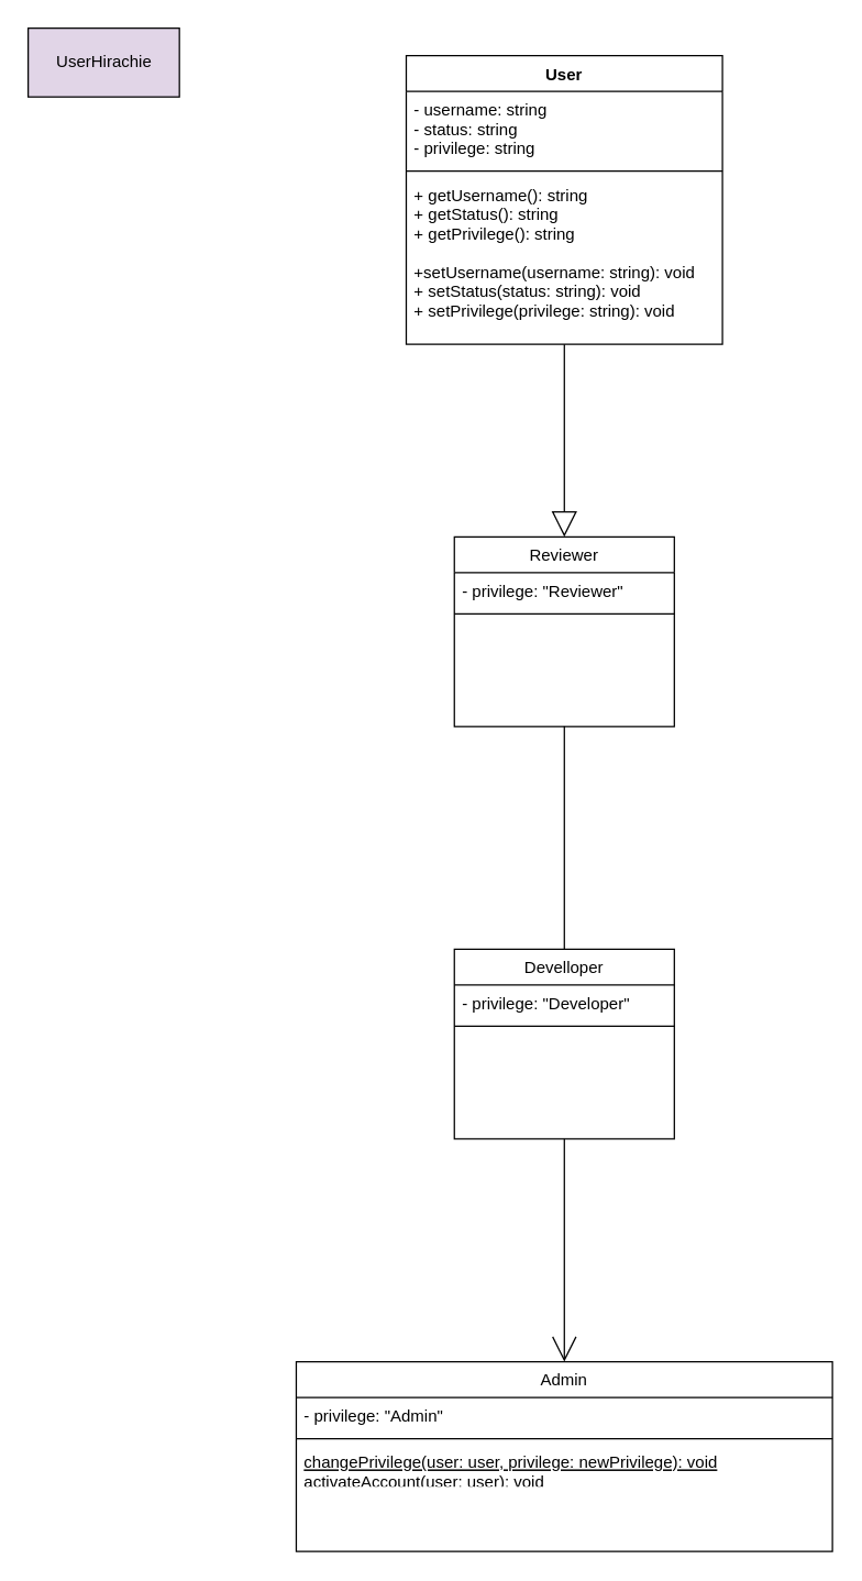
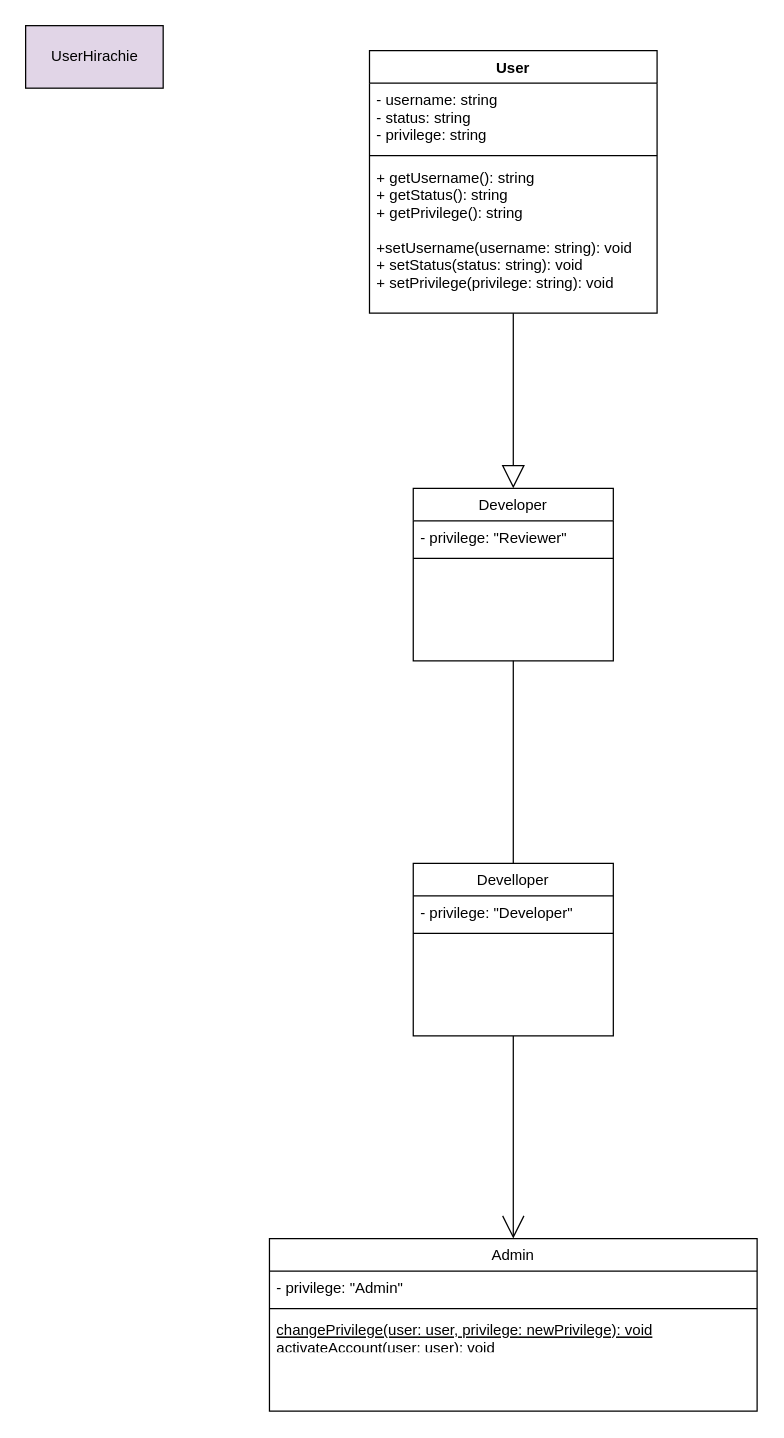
  <mxCell id="0" />
  <mxCell id="1" parent="0" />
- <mxCell id="2" value="Reviewer" style="swimlane;fontStyle=0;align=center;verticalAlign=top;childLayout=stackLayout;horizontal=1;startSize=26;horizontalStack=0;resizeParent=1;resizeLast=0;collapsible=1;marginBottom=0;rounded=0;shadow=0;strokeWidth=1;" parent="1" vertex="1"><mxGeometry x="330" y="390" width="160" height="138" as="geometry"><mxRectangle x="130" y="380" width="160" height="26" as="alternateBounds" /></mxGeometry></mxCell>
+ <mxCell id="2" value="Developer" style="swimlane;fontStyle=0;align=center;verticalAlign=top;childLayout=stackLayout;horizontal=1;startSize=26;horizontalStack=0;resizeParent=1;resizeLast=0;collapsible=1;marginBottom=0;rounded=0;shadow=0;strokeWidth=1;" parent="1" vertex="1"><mxGeometry x="330" y="390" width="160" height="138" as="geometry"><mxRectangle x="130" y="380" width="160" height="26" as="alternateBounds" /></mxGeometry></mxCell>
  <mxCell id="3" value="- privilege: &quot;Reviewer&quot;" style="text;align=left;verticalAlign=top;spacingLeft=4;spacingRight=4;overflow=hidden;rotatable=0;points=[[0,0.5],[1,0.5]];portConstraint=eastwest;rounded=0;shadow=0;html=0;" parent="2" vertex="1"><mxGeometry y="26" width="160" height="26" as="geometry" /></mxCell>
  <mxCell id="4" value="" style="line;html=1;strokeWidth=1;align=left;verticalAlign=middle;spacingTop=-1;spacingLeft=3;spacingRight=3;rotatable=0;labelPosition=right;points=[];portConstraint=eastwest;" parent="2" vertex="1"><mxGeometry y="52" width="160" height="8" as="geometry" /></mxCell>
  <mxCell id="5" value="Develloper" style="swimlane;fontStyle=0;align=center;verticalAlign=top;childLayout=stackLayout;horizontal=1;startSize=26;horizontalStack=0;resizeParent=1;resizeLast=0;collapsible=1;marginBottom=0;rounded=0;shadow=0;strokeWidth=1;" vertex="1" parent="1"><mxGeometry x="330" y="690" width="160" height="138" as="geometry"><mxRectangle x="130" y="380" width="160" height="26" as="alternateBounds" /></mxGeometry></mxCell>
  <mxCell id="6" value="- privilege: &quot;Developer&quot;" style="text;align=left;verticalAlign=top;spacingLeft=4;spacingRight=4;overflow=hidden;rotatable=0;points=[[0,0.5],[1,0.5]];portConstraint=eastwest;rounded=0;shadow=0;html=0;" vertex="1" parent="5"><mxGeometry y="26" width="160" height="26" as="geometry" /></mxCell>
  <mxCell id="7" value="" style="line;html=1;strokeWidth=1;align=left;verticalAlign=middle;spacingTop=-1;spacingLeft=3;spacingRight=3;rotatable=0;labelPosition=right;points=[];portConstraint=eastwest;" vertex="1" parent="5"><mxGeometry y="52" width="160" height="8" as="geometry" /></mxCell>
  <mxCell id="8" value="Admin" style="swimlane;fontStyle=0;align=center;verticalAlign=top;childLayout=stackLayout;horizontal=1;startSize=26;horizontalStack=0;resizeParent=1;resizeLast=0;collapsible=1;marginBottom=0;rounded=0;shadow=0;strokeWidth=1;" vertex="1" parent="1"><mxGeometry x="215" y="990" width="390" height="138" as="geometry"><mxRectangle x="130" y="380" width="160" height="26" as="alternateBounds" /></mxGeometry></mxCell>
  <mxCell id="9" value="- privilege: &quot;Admin&quot;" style="text;align=left;verticalAlign=top;spacingLeft=4;spacingRight=4;overflow=hidden;rotatable=0;points=[[0,0.5],[1,0.5]];portConstraint=eastwest;rounded=0;shadow=0;html=0;" vertex="1" parent="8"><mxGeometry y="26" width="390" height="26" as="geometry" /></mxCell>
  <mxCell id="10" value="" style="line;html=1;strokeWidth=1;align=left;verticalAlign=middle;spacingTop=-1;spacingLeft=3;spacingRight=3;rotatable=0;labelPosition=right;points=[];portConstraint=eastwest;" vertex="1" parent="8"><mxGeometry y="52" width="390" height="8" as="geometry" /></mxCell>
  <mxCell id="11" value="changePrivilege(user: user, privilege: newPrivilege): void&#10;activateAccount(user: user): void&#10;" style="text;align=left;verticalAlign=top;spacingLeft=4;spacingRight=4;overflow=hidden;rotatable=0;points=[[0,0.5],[1,0.5]];portConstraint=eastwest;fontStyle=4" vertex="1" parent="8"><mxGeometry y="60" width="390" height="26" as="geometry" /></mxCell>
  <mxCell id="12" value="" style="endArrow=open;endSize=16;endFill=0;html=1;rounded=0;strokeColor=default;exitX=0.5;exitY=1;exitDx=0;exitDy=0;entryX=0.5;entryY=0;entryDx=0;entryDy=0;" edge="1" parent="1" source="5" target="8"><mxGeometry y="-10" width="160" relative="1" as="geometry"><mxPoint x="110" y="840" as="sourcePoint" /><mxPoint x="270" y="840" as="targetPoint" /><Array as="points" /><mxPoint as="offset" /></mxGeometry></mxCell>
  <mxCell id="13" value="" style="endArrow=block;endSize=16;endFill=0;html=1;rounded=0;strokeColor=default;entryX=0.5;entryY=0;entryDx=0;entryDy=0;" edge="1" parent="1" source="18" target="2"><mxGeometry y="-10" width="160" relative="1" as="geometry"><mxPoint x="430" y="260" as="sourcePoint" /><mxPoint x="310" y="480" as="targetPoint" /><Array as="points" /><mxPoint as="offset" /></mxGeometry></mxCell>
  <mxCell id="14" value="" style="endArrow=none;endSize=16;endFill=0;html=1;rounded=0;strokeColor=default;entryX=0.5;entryY=0;entryDx=0;entryDy=0;exitX=0.5;exitY=1;exitDx=0;exitDy=0;" edge="1" parent="1" source="2" target="5"><mxGeometry y="-10" width="160" relative="1" as="geometry"><mxPoint x="60" y="360" as="sourcePoint" /><mxPoint x="220" y="360" as="targetPoint" /><Array as="points" /><mxPoint as="offset" /></mxGeometry></mxCell>
  <mxCell id="15" value="User" style="swimlane;fontStyle=1;align=center;verticalAlign=top;childLayout=stackLayout;horizontal=1;startSize=26;horizontalStack=0;resizeParent=1;resizeParentMax=0;resizeLast=0;collapsible=1;marginBottom=0;" vertex="1" parent="1"><mxGeometry x="295" y="40" width="230" height="210" as="geometry" /></mxCell>
  <mxCell id="16" value="- username: string&#10;- status: string&#10;- privilege: string" style="text;strokeColor=none;fillColor=none;align=left;verticalAlign=top;spacingLeft=4;spacingRight=4;overflow=hidden;rotatable=0;points=[[0,0.5],[1,0.5]];portConstraint=eastwest;" vertex="1" parent="15"><mxGeometry y="26" width="230" height="54" as="geometry" /></mxCell>
  <mxCell id="17" value="" style="line;strokeWidth=1;fillColor=none;align=left;verticalAlign=middle;spacingTop=-1;spacingLeft=3;spacingRight=3;rotatable=0;labelPosition=right;points=[];portConstraint=eastwest;" vertex="1" parent="15"><mxGeometry y="80" width="230" height="8" as="geometry" /></mxCell>
  <mxCell id="18" value="+ getUsername(): string&#10;+ getStatus(): string&#10;+ getPrivilege(): string&#10;&#10;+setUsername(username: string): void&#10;+ setStatus(status: string): void&#10;+ setPrivilege(privilege: string): void" style="text;strokeColor=none;fillColor=none;align=left;verticalAlign=top;spacingLeft=4;spacingRight=4;overflow=hidden;rotatable=0;points=[[0,0.5],[1,0.5]];portConstraint=eastwest;" vertex="1" parent="15"><mxGeometry y="88" width="230" height="122" as="geometry" /></mxCell>
  <mxCell id="19" value="UserHirachie" style="html=1;fillColor=#e1d5e7;" vertex="1" parent="1"><mxGeometry x="20" y="20" width="110" height="50" as="geometry" /></mxCell>
